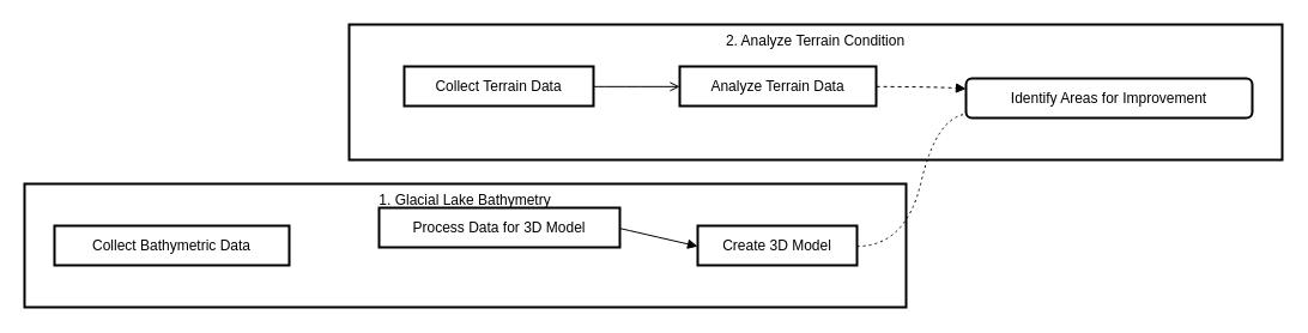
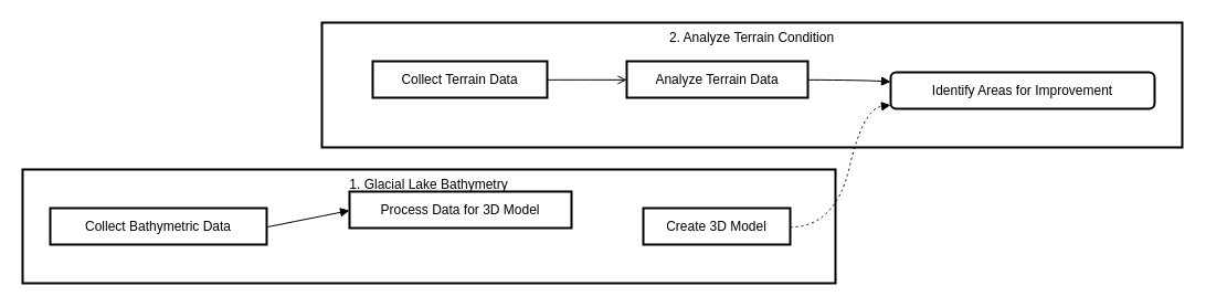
  <mxCell id="0" />
  <mxCell id="1" parent="0" />
  <mxCell id="2" value="2. Analyze Terrain Condition" style="whiteSpace=wrap;strokeWidth=2;verticalAlign=top;" vertex="1" parent="1"><mxGeometry x="291" width="779" height="113" as="geometry" y="20" /></mxCell>
  <mxCell id="3" value="Collect Terrain Data" style="whiteSpace=wrap;strokeWidth=2;" vertex="1" parent="1"><mxGeometry x="337" y="55" width="158" height="33" as="geometry" /></mxCell>
  <mxCell id="4" value="Analyze Terrain Data" style="whiteSpace=wrap;strokeWidth=2;" vertex="1" parent="1"><mxGeometry x="567" y="55" width="164" height="33" as="geometry" /></mxCell>
  <mxCell id="5" value="Identify Areas for Improvement" style="whiteSpace=wrap;strokeWidth=2;rounded=1;" vertex="1" parent="1"><mxGeometry x="806" y="65" width="239" height="33" as="geometry" /></mxCell>
  <mxCell id="6" value="1. Glacial Lake Bathymetry" style="whiteSpace=wrap;strokeWidth=2;verticalAlign=top;" vertex="1" parent="1"><mxGeometry y="153" width="736" height="103" as="geometry" x="20" /></mxCell>
  <mxCell id="7" value="Collect Bathymetric Data" style="whiteSpace=wrap;strokeWidth=2;" vertex="1" parent="1"><mxGeometry x="45" y="188" width="196" height="33" as="geometry" /></mxCell>
  <mxCell id="8" value="Process Data for 3D Model" style="whiteSpace=wrap;strokeWidth=2;" vertex="1" parent="1"><mxGeometry x="316" y="173" width="201" height="33" as="geometry" /></mxCell>
  <mxCell id="9" value="Create 3D Model" style="whiteSpace=wrap;strokeWidth=2;" vertex="1" parent="1"><mxGeometry x="582" y="188" width="133" height="33" as="geometry" /></mxCell>
- <mxCell id="11" value="" style="curved=1;startArrow=none;endArrow=block;exitX=1;exitY=0.52;entryX=0;entryY=0.52;" edge="1" parent="1" source="8" target="9"><mxGeometry relative="1" as="geometry"><Array as="points" /></mxGeometry></mxCell>
+ <mxCell id="10" value="" style="curved=1;startArrow=none;endArrow=block;exitX=1;exitY=0.52;entryX=0;entryY=0.52;" edge="1" parent="1" source="7" target="8"><mxGeometry relative="1" as="geometry"><Array as="points" /></mxGeometry></mxCell>
  <mxCell id="12" value="" style="curved=1;startArrow=none;endArrow=open;exitX=1;exitY=0.51;entryX=0;entryY=0.51;" edge="1" parent="1" source="3" target="4"><mxGeometry relative="1" as="geometry"><Array as="points" /></mxGeometry></mxCell>
- <mxCell id="13" value="" style="curved=1;startArrow=none;endArrow=block;exitX=1;exitY=0.51;entryX=0;entryY=0.26;dashed=1;" edge="1" parent="1" source="4" target="5"><mxGeometry relative="1" as="geometry"><Array as="points"><mxPoint x="781" y="72" /></Array></mxGeometry></mxCell>
- <mxCell id="14" value="" style="curved=1;dashed=1;dashPattern=2 3;startArrow=none;endArrow=none;exitX=1;exitY=0.52;entryX=0;entryY=0.9;" edge="1" parent="1" source="9" target="5"><mxGeometry relative="1" as="geometry"><Array as="points"><mxPoint x="756" y="205" /><mxPoint x="781" y="98" /></Array></mxGeometry></mxCell>
+ <mxCell id="13" value="" style="curved=1;startArrow=none;endArrow=block;exitX=1;exitY=0.51;entryX=0;entryY=0.26;" edge="1" parent="1" source="4" target="5"><mxGeometry relative="1" as="geometry"><Array as="points"><mxPoint x="781" y="72" /></Array></mxGeometry></mxCell>
+ <mxCell id="14" value="" style="curved=1;dashed=1;dashPattern=2 3;startArrow=none;endArrow=block;exitX=1;exitY=0.52;entryX=0;entryY=0.9;" edge="1" parent="1" source="9" target="5"><mxGeometry relative="1" as="geometry"><Array as="points"><mxPoint x="756" y="205" /><mxPoint x="781" y="98" /></Array></mxGeometry></mxCell>
